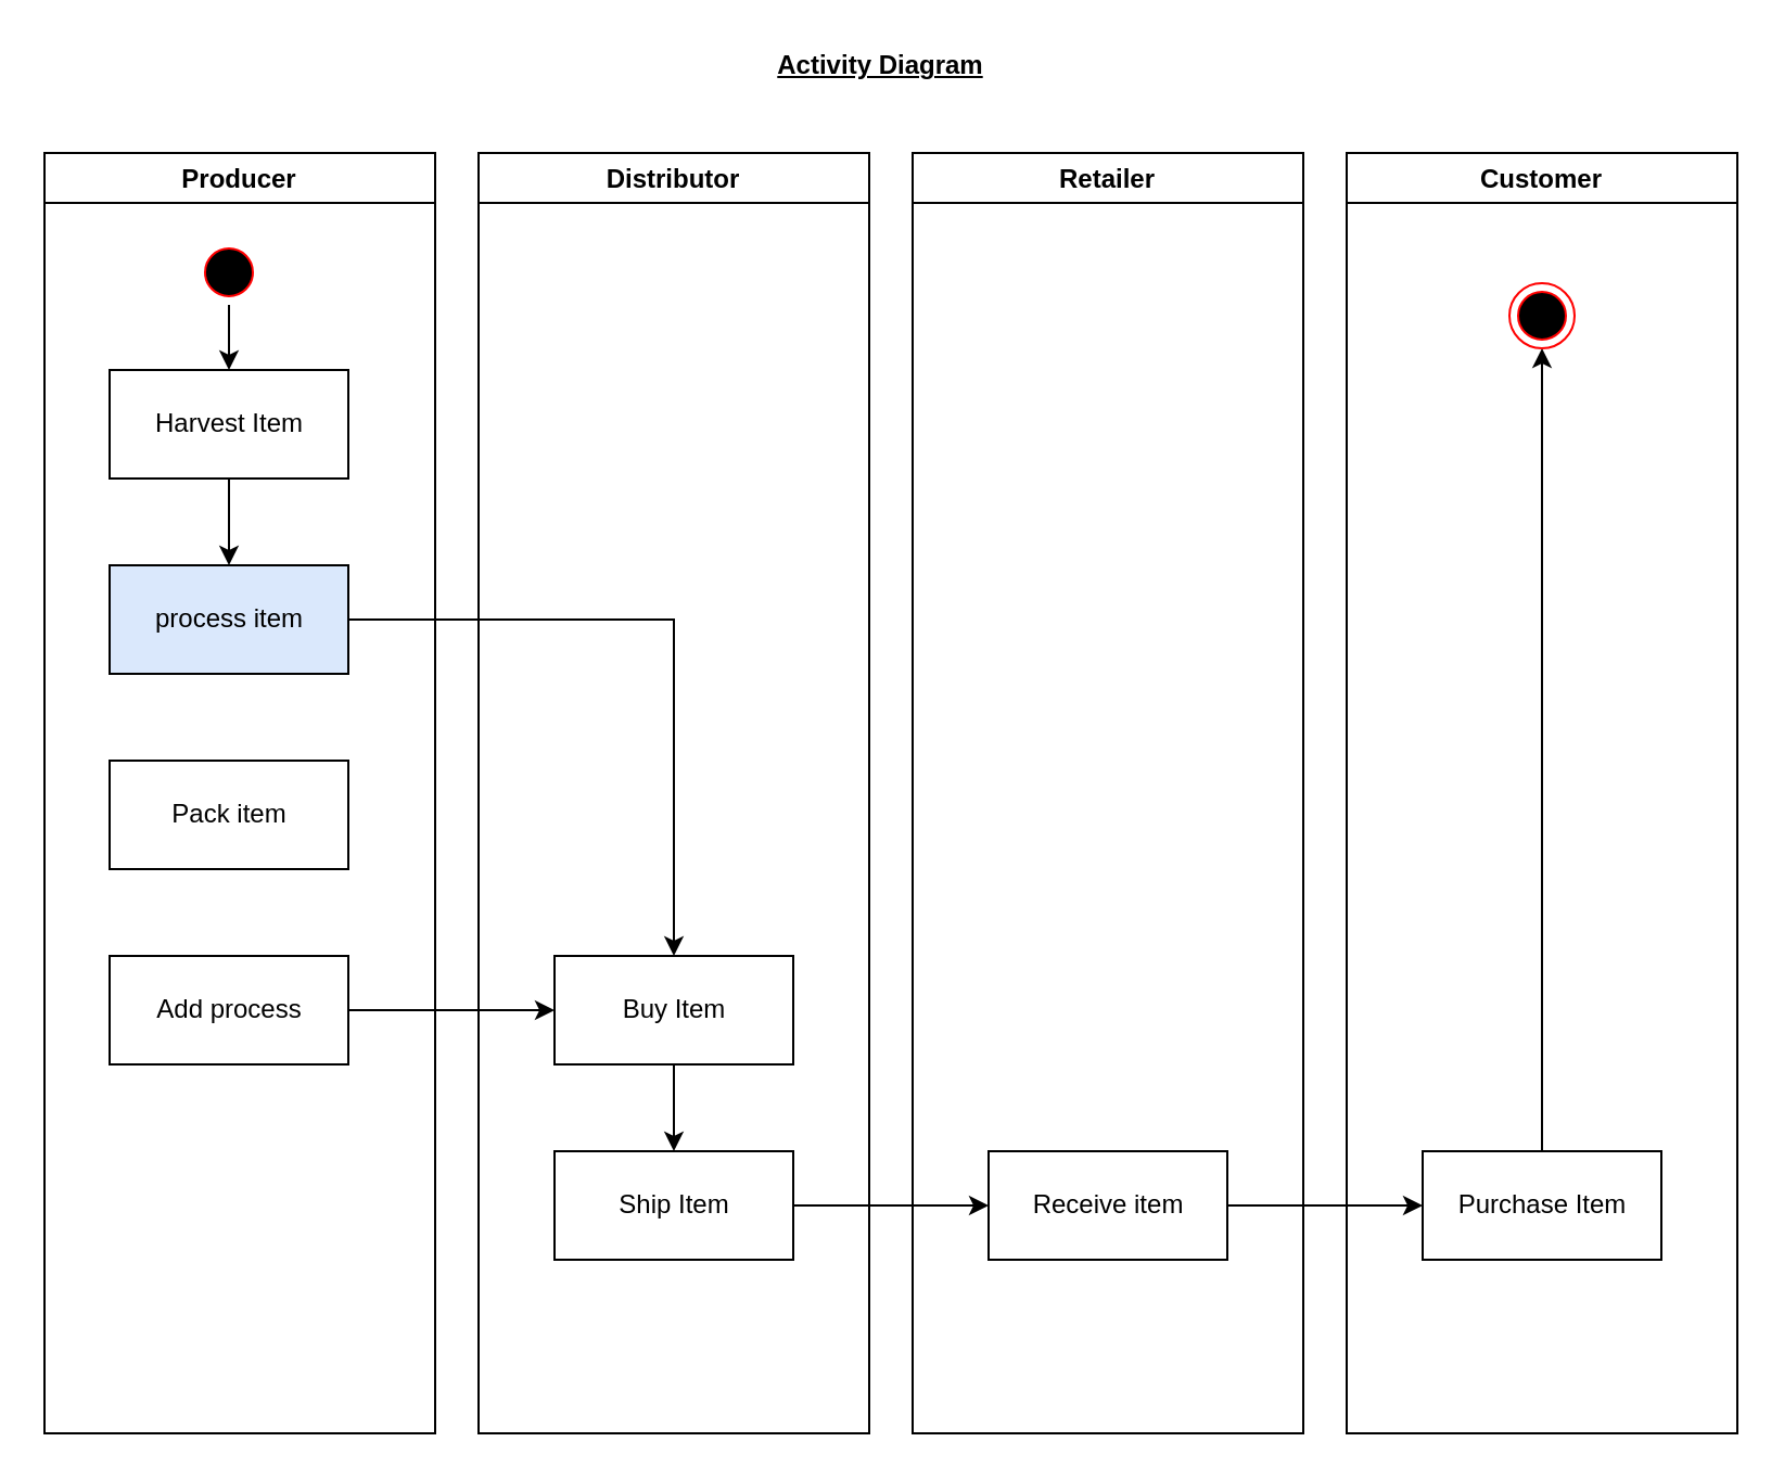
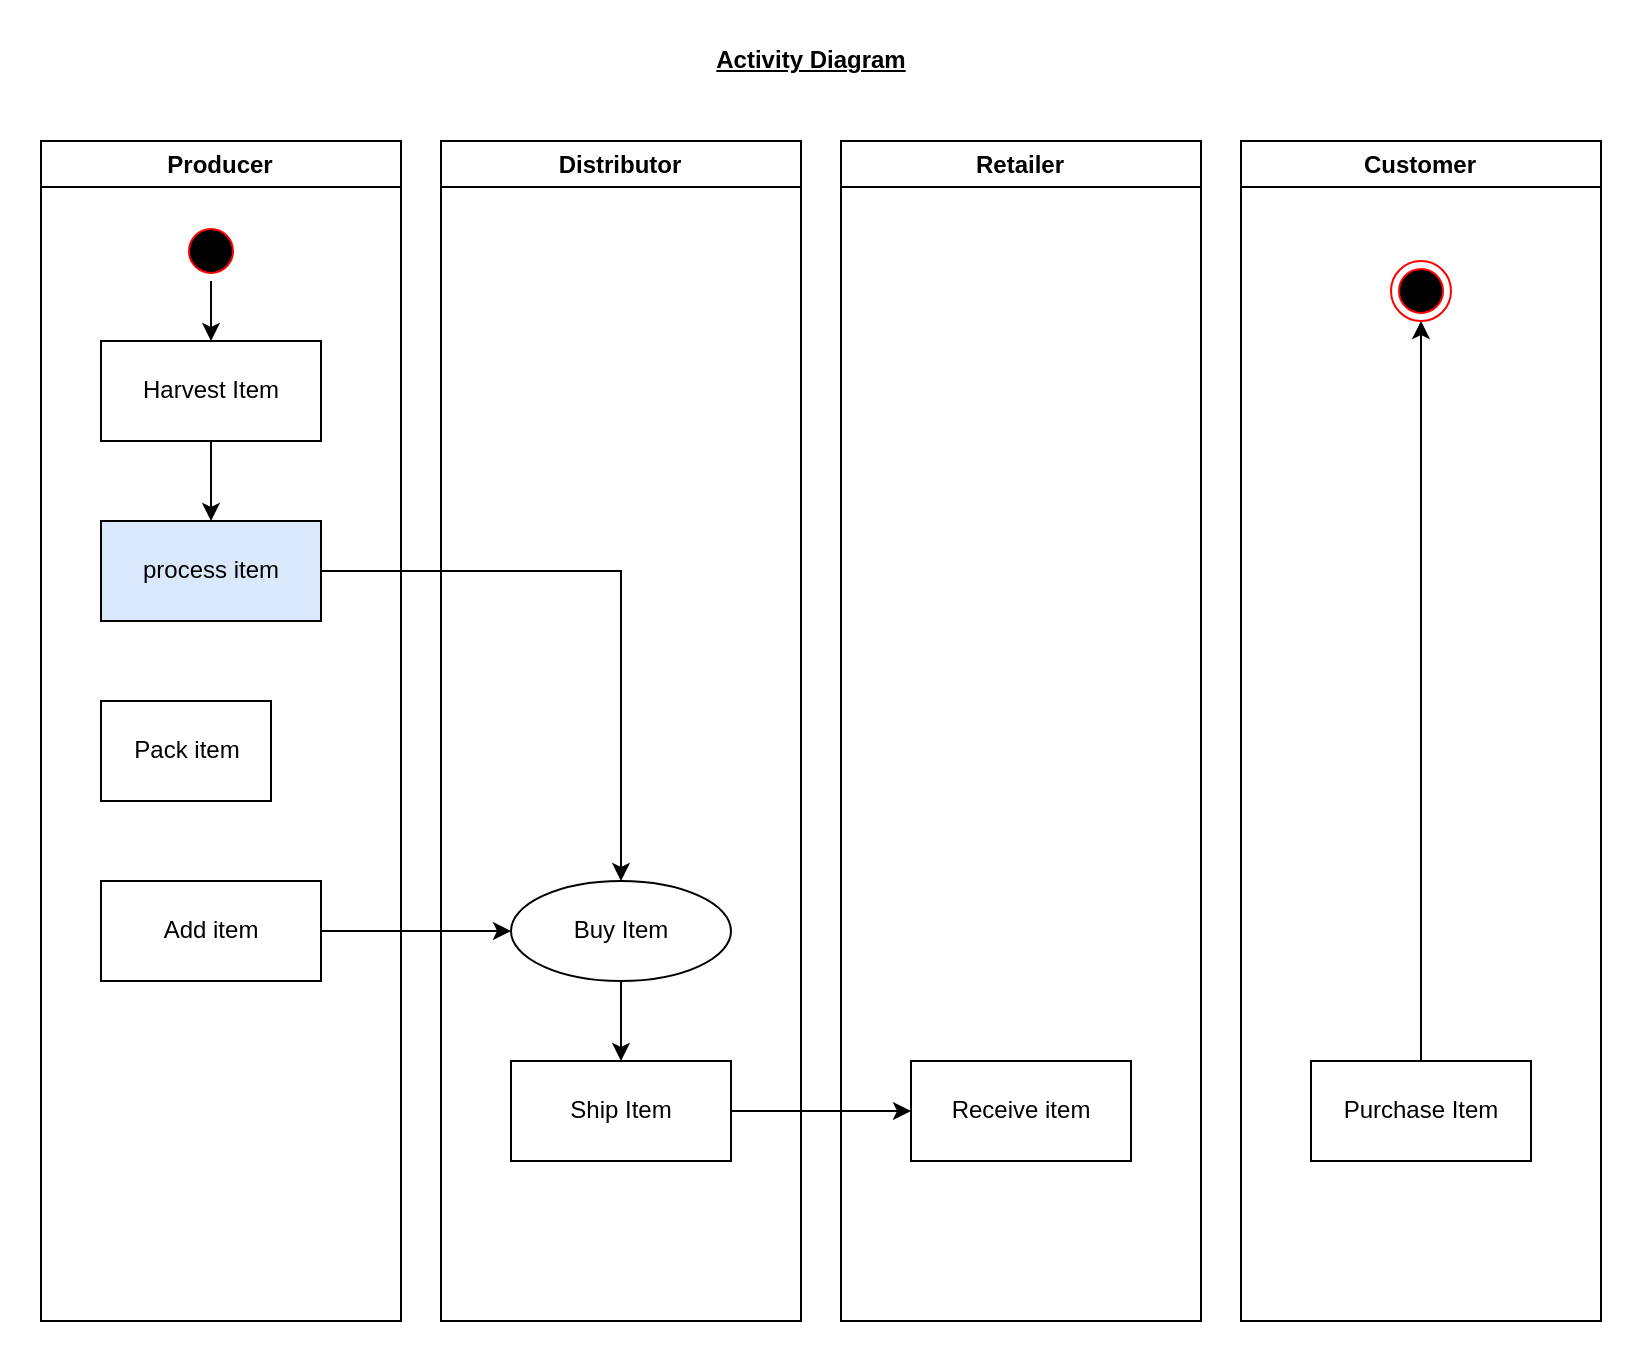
  <mxCell id="0" />
  <mxCell id="1" parent="0" />
  <mxCell id="2" value="Producer" style="swimlane;" parent="1" vertex="1"><mxGeometry x="20" y="70" width="180" height="590" as="geometry" /></mxCell>
  <mxCell id="3" style="edgeStyle=orthogonalEdgeStyle;rounded=0;orthogonalLoop=1;jettySize=auto;html=1;entryX=0.5;entryY=0;entryDx=0;entryDy=0;" parent="2" source="4" target="6" edge="1"><mxGeometry relative="1" as="geometry" /></mxCell>
  <mxCell id="4" value="" style="ellipse;html=1;shape=startState;fillColor=#000000;strokeColor=#ff0000;" parent="2" vertex="1"><mxGeometry x="70" y="40" width="30" height="30" as="geometry" /></mxCell>
  <mxCell id="5" style="edgeStyle=orthogonalEdgeStyle;rounded=0;orthogonalLoop=1;jettySize=auto;html=1;" parent="2" source="6" target="8" edge="1"><mxGeometry relative="1" as="geometry" /></mxCell>
  <mxCell id="6" value="Harvest Item" style="html=1;" parent="2" vertex="1"><mxGeometry x="30" y="100" width="110" height="50" as="geometry" /></mxCell>
  <mxCell id="7" style="edgeStyle=orthogonalEdgeStyle;rounded=0;orthogonalLoop=1;jettySize=auto;html=1;" parent="2" source="8" target="15" edge="1"><mxGeometry relative="1" as="geometry" /></mxCell>
  <mxCell id="8" value="process item&lt;br&gt;" style="html=1;fillColor=#dae8fc;" parent="2" vertex="1"><mxGeometry x="30" y="190" width="110" height="50" as="geometry" /></mxCell>
- <mxCell id="9" value="Add process" style="html=1;" parent="2" vertex="1"><mxGeometry x="30" y="370" width="110" height="50" as="geometry" /></mxCell>
- <mxCell id="10" value="Pack item" style="html=1;" parent="2" vertex="1"><mxGeometry x="30" y="280" width="110" height="50" as="geometry" /></mxCell>
+ <mxCell id="9" value="Add item" style="html=1;" parent="2" vertex="1"><mxGeometry x="30" y="370" width="110" height="50" as="geometry" /></mxCell>
+ <mxCell id="10" value="Pack item" style="html=1;" parent="2" vertex="1"><mxGeometry x="30" y="280" width="85" height="50" as="geometry" /></mxCell>
  <mxCell id="11" value="Retailer" style="swimlane;startSize=23;" parent="1" vertex="1"><mxGeometry x="420" y="70" width="180" height="590" as="geometry" /></mxCell>
  <mxCell id="12" value="Receive item" style="html=1;" parent="11" vertex="1"><mxGeometry x="35" y="460" width="110" height="50" as="geometry" /></mxCell>
  <mxCell id="13" value="Distributor" style="swimlane;startSize=23;" parent="1" vertex="1"><mxGeometry x="220" y="70" width="180" height="590" as="geometry" /></mxCell>
  <mxCell id="14" style="edgeStyle=orthogonalEdgeStyle;rounded=0;orthogonalLoop=1;jettySize=auto;html=1;entryX=0.5;entryY=0;entryDx=0;entryDy=0;" parent="13" source="15" target="16" edge="1"><mxGeometry relative="1" as="geometry" /></mxCell>
- <mxCell id="15" value="Buy Item" style="html=1;" parent="13" vertex="1"><mxGeometry x="35" y="370" width="110" height="50" as="geometry" /></mxCell>
+ <mxCell id="15" value="Buy Item" style="ellipse;html=1;" parent="13" vertex="1"><mxGeometry x="35" y="370" width="110" height="50" as="geometry" /></mxCell>
  <mxCell id="16" value="Ship Item" style="html=1;" parent="13" vertex="1"><mxGeometry x="35" y="460" width="110" height="50" as="geometry" /></mxCell>
  <mxCell id="17" value="Customer" style="swimlane;startSize=23;" parent="1" vertex="1"><mxGeometry x="620" y="70" width="180" height="590" as="geometry" /></mxCell>
  <mxCell id="18" style="edgeStyle=orthogonalEdgeStyle;rounded=0;orthogonalLoop=1;jettySize=auto;html=1;entryX=0.5;entryY=1;entryDx=0;entryDy=0;" parent="17" source="19" target="21" edge="1"><mxGeometry relative="1" as="geometry" /></mxCell>
  <mxCell id="19" value="Purchase Item" style="html=1;" parent="17" vertex="1"><mxGeometry x="35" y="460" width="110" height="50" as="geometry" /></mxCell>
  <mxCell id="20" style="edgeStyle=orthogonalEdgeStyle;rounded=0;orthogonalLoop=1;jettySize=auto;html=1;exitX=0.5;exitY=1;exitDx=0;exitDy=0;" parent="17" source="19" target="19" edge="1"><mxGeometry relative="1" as="geometry" /></mxCell>
  <mxCell id="21" value="" style="ellipse;html=1;shape=endState;fillColor=#000000;strokeColor=#ff0000;" parent="17" vertex="1"><mxGeometry x="75" y="60" width="30" height="30" as="geometry" /></mxCell>
  <mxCell id="22" style="edgeStyle=orthogonalEdgeStyle;rounded=0;orthogonalLoop=1;jettySize=auto;html=1;entryX=0;entryY=0.5;entryDx=0;entryDy=0;" parent="1" source="9" target="15" edge="1"><mxGeometry relative="1" as="geometry" /></mxCell>
  <mxCell id="23" style="edgeStyle=orthogonalEdgeStyle;rounded=0;orthogonalLoop=1;jettySize=auto;html=1;entryX=0;entryY=0.5;entryDx=0;entryDy=0;" parent="1" source="16" target="12" edge="1"><mxGeometry relative="1" as="geometry" /></mxCell>
- <mxCell id="24" style="edgeStyle=orthogonalEdgeStyle;rounded=0;orthogonalLoop=1;jettySize=auto;html=1;entryX=0;entryY=0.5;entryDx=0;entryDy=0;" parent="1" source="12" target="19" edge="1"><mxGeometry relative="1" as="geometry" /></mxCell>
  <mxCell id="25" value="Activity Diagram" style="text;html=1;strokeColor=none;fillColor=none;align=center;verticalAlign=middle;whiteSpace=wrap;rounded=0;fontStyle=5" parent="1" vertex="1"><mxGeometry x="344" y="20" width="123" height="20" as="geometry" /></mxCell>
